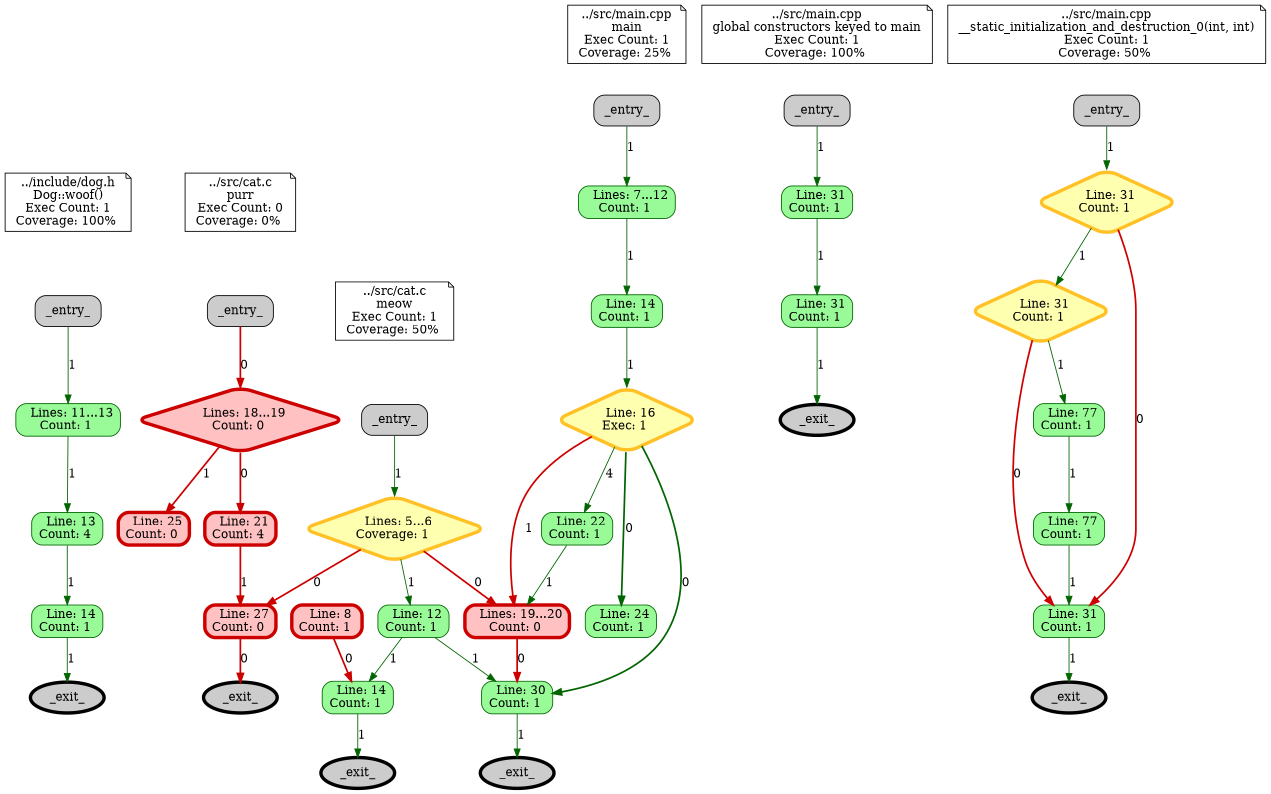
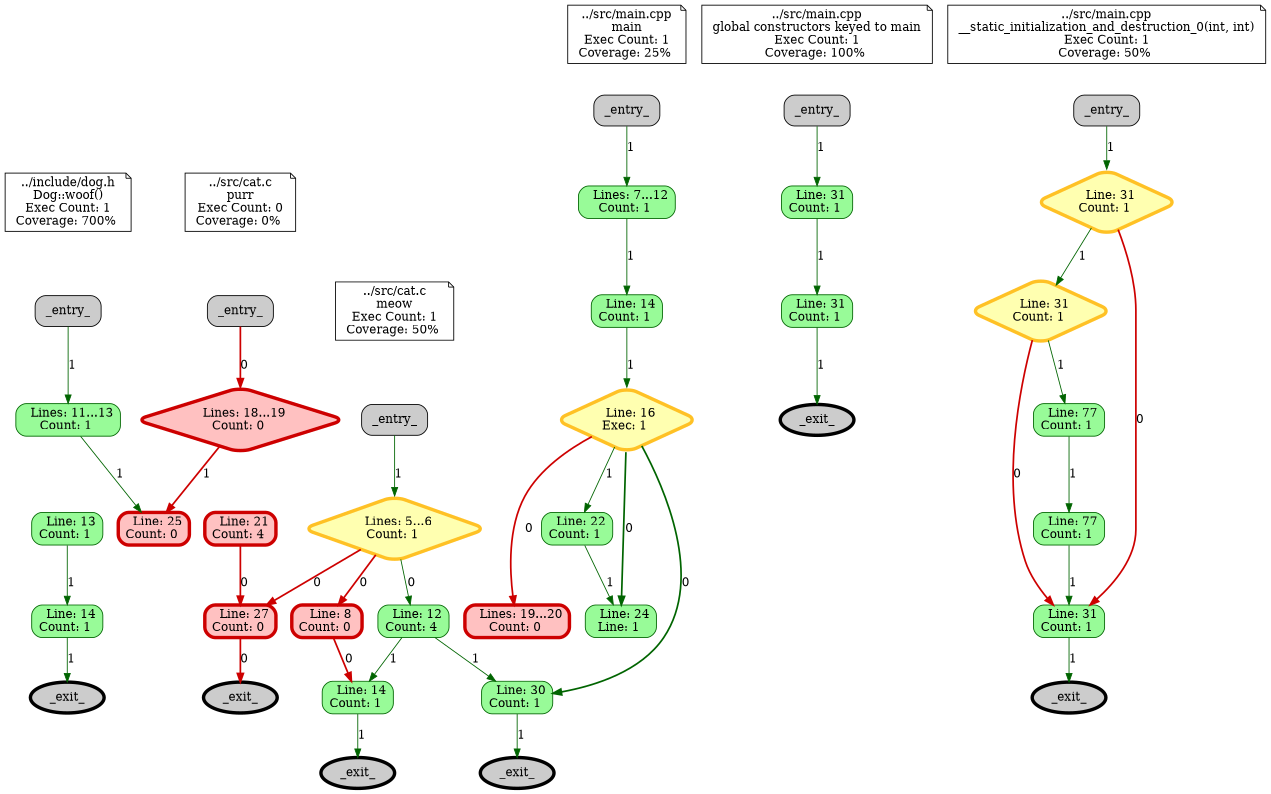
  digraph {
    node [color=black fillcolor=palegreen shape=box style="filled, rounded"]
    edge [color=darkgreen style=solid]
-   n1 [fillcolor=grey100 label=< ../include/dog.h <br /> Dog::woof() <br /> Exec Count: 1 <br /> Coverage: 100%  > penwidth=1 shape=note style=filled]
+   n1 [fillcolor=grey100 label=< ../include/dog.h <br /> Dog::woof() <br /> Exec Count: 1 <br /> Coverage: 700%  > penwidth=1 shape=note style=filled]
    n2 [fillcolor=grey80 label=< _entry_ >]
    n3 [color=darkgreen label=<  Lines: 11...13<br />Count: 1 >]
-   n4 [color=darkgreen label=<  Line: 13<br />Count: 4 >]
+   n4 [color=darkgreen label=<  Line: 13<br />Count: 1 >]
    n5 [color=darkgreen label=<  Line: 14<br />Count: 1 >]
    n6 [fillcolor=grey80 label=< _exit_ > penwidth=4 shape=ellipse]
    n7 [fillcolor=grey100 label=< ../src/cat.c <br /> purr <br /> Exec Count: 0 <br /> Coverage: 0%  > penwidth=1 shape=note style=filled]
    n8 [fillcolor=grey80 label=< _entry_ >]
    n9 [color=red3 fillcolor=rosybrown1 label=<  Lines: 18...19<br />Count: 0 > penwidth=4 shape=diamond]
    n10 [color=red3 fillcolor=rosybrown1 label=<  Line: 21<br />Count: 4 > penwidth=4]
    n11 [color=red3 fillcolor=rosybrown1 label=<  Line: 25<br />Count: 0 > penwidth=4]
    n12 [color=red3 fillcolor=rosybrown1 label=<  Line: 27<br />Count: 0 > penwidth=4]
    n13 [fillcolor=grey80 label=< _exit_ > penwidth=4 shape=ellipse]
    n14 [fillcolor=grey100 label=< ../src/cat.c <br /> meow <br /> Exec Count: 1 <br /> Coverage: 50%  > penwidth=1 shape=note style=filled]
    n15 [fillcolor=grey80 label=< _entry_ >]
-   n16 [color=goldenrod1 fillcolor="#FFFFB0" label=<  Lines: 5...6<br />Coverage: 1 > penwidth=4 shape=diamond]
-   n17 [color=red3 fillcolor=rosybrown1 label=<  Line: 8<br />Count: 1 > penwidth=4]
-   n18 [color=darkgreen label=<  Line: 12<br />Count: 1 >]
+   n16 [color=goldenrod1 fillcolor="#FFFFB0" label=<  Lines: 5...6<br />Count: 1 > penwidth=4 shape=diamond]
+   n17 [color=red3 fillcolor=rosybrown1 label=<  Line: 8<br />Count: 0 > penwidth=4]
+   n18 [color=darkgreen label=<  Line: 12<br />Count: 4 >]
    n19 [color=darkgreen label=<  Line: 14<br />Count: 1 >]
    n20 [fillcolor=grey80 label=< _exit_ > penwidth=4 shape=ellipse]
    n21 [fillcolor=grey100 label=< ../src/main.cpp <br /> global constructors keyed to main <br /> Exec Count: 1 <br /> Coverage: 100%  > penwidth=1 shape=note style=filled]
    n22 [fillcolor=grey80 label=< _entry_ >]
    n23 [color=darkgreen label=<  Line: 31<br />Count: 1 >]
    n24 [color=darkgreen label=<  Line: 31<br />Count: 1 >]
    n25 [fillcolor=grey80 label=< _exit_ > penwidth=4 shape=ellipse]
    n26 [fillcolor=grey100 label=< ../src/main.cpp <br /> __static_initialization_and_destruction_0(int, int) <br /> Exec Count: 1 <br /> Coverage: 50%  > penwidth=1 shape=note style=filled]
    n27 [fillcolor=grey80 label=< _entry_ >]
    n28 [color=goldenrod1 fillcolor="#FFFFB0" label=<  Line: 31<br />Count: 1 > penwidth=4 shape=diamond]
    n29 [color=goldenrod1 fillcolor="#FFFFB0" label=<  Line: 31<br />Count: 1 > penwidth=4 shape=diamond]
    n30 [color=darkgreen label=<  Line: 31<br />Count: 1 >]
    n31 [color=darkgreen label=<  Line: 77<br />Count: 1 >]
    n32 [fillcolor=grey80 label=< _exit_ > penwidth=4 shape=ellipse]
    n33 [color=darkgreen label=<  Line: 77<br />Count: 1 >]
    n34 [fillcolor=grey100 label=< ../src/main.cpp <br /> main <br /> Exec Count: 1 <br /> Coverage: 25%  > penwidth=1 shape=note style=filled]
    n35 [fillcolor=grey80 label=< _entry_ >]
    n36 [color=darkgreen label=<  Lines: 7...12<br />Count: 1 >]
    n37 [color=darkgreen label=<  Line: 14<br />Count: 1 >]
    n38 [color=goldenrod1 fillcolor="#FFFFB0" label=<  Line: 16<br />Exec: 1 > penwidth=4 shape=diamond]
    n39 [color=red3 fillcolor=rosybrown1 label=<  Lines: 19...20<br />Count: 0 > penwidth=4]
    n40 [color=darkgreen label=<  Line: 22<br />Count: 1 >]
-   n41 [color=darkgreen label=<  Line: 24<br />Count: 1 >]
+   n41 [color=darkgreen label=<  Line: 24<br />Line: 1 >]
    n42 [color=darkgreen label=<  Line: 30<br />Count: 1 >]
    n43 [fillcolor=grey80 label=< _exit_ > penwidth=4 shape=ellipse]
    subgraph sub_1 {
      subgraph sub_2 {
        n1
        n2
        n3
        n4
        n5
        n6
      }
    }
    subgraph sub_3 {
      subgraph sub_4 {
        n7
        n8
        n9
        n10
        n11
        n12
        n13
      }
      subgraph sub_5 {
        n14
        n15
        n16
        n17
        n18
        n19
        n20
      }
    }
    subgraph sub_6 {
      subgraph sub_7 {
        n21
        n22
        n23
        n24
        n25
      }
      subgraph sub_8 {
        n26
        n27
        n28
        n29
        n30
        n31
        n32
        n33
      }
      subgraph sub_9 {
        n34
        n35
        n36
        n37
        n38
        n39
        n40
        n41
        n42
        n43
      }
    }
    n1 -> n2 [color=black style=invis]
    n2 -> n3 [label=1]
-   n3 -> n4 [label=1]
+   n3 -> n11 [label=1]
    n4 -> n5 [label=1]
    n5 -> n6 [label=1]
    n7 -> n8 [color=black style=invis]
    n8 -> n9 [color=red3 label=0 penwidth=2]
-   n9 -> n10 [color=red3 label=0 penwidth=2]
    n9 -> n11 [color=red3 label=1 penwidth=2]
-   n10 -> n12 [color=red3 label=1 penwidth=2]
+   n10 -> n12 [color=red3 label=0 penwidth=2]
    n12 -> n13 [color=red3 label=0 penwidth=2]
    n14 -> n15 [color=black style=invis]
    n15 -> n16 [label=1]
    n16 -> n12 [color=red3 label=0 penwidth=2]
-   n16 -> n39 [color=red3 label=0 penwidth=2]
-   n16 -> n18 [label=1]
+   n16 -> n17 [color=red3 label=0 penwidth=2]
+   n16 -> n18 [label=0]
    n17 -> n19 [color=red3 label=0 penwidth=2]
    n18 -> n19 [label=1]
    n18 -> n42 [label=1]
    n19 -> n20 [label=1]
    n21 -> n22 [color=black style=invis]
    n22 -> n23 [label=1]
    n23 -> n24 [label=1]
    n24 -> n25 [label=1]
    n26 -> n27 [color=black style=invis]
    n27 -> n28 [label=1]
    n28 -> n29 [label=1]
    n28 -> n30 [color=red3 label=0 penwidth=2]
    n29 -> n30 [color=red3 label=0 penwidth=2]
    n29 -> n31 [label=1]
    n30 -> n32 [label=1]
    n31 -> n33 [label=1]
    n33 -> n30 [label=1]
    n34 -> n35 [color=black style=invis]
    n35 -> n36 [label=1]
    n36 -> n37 [label=1]
    n37 -> n38 [label=1]
-   n38 -> n39 [color=red3 label=1 penwidth=2]
-   n38 -> n40 [label=4]
+   n38 -> n39 [color=red3 label=0 penwidth=2]
+   n38 -> n40 [label=1]
    n38 -> n41 [label=0 penwidth=2]
    n38 -> n42 [label=0 penwidth=2]
-   n39 -> n42 [color=red3 label=0 penwidth=2]
-   n40 -> n39 [label=1]
+   n40 -> n41 [label=1]
    n42 -> n43 [label=1]
  }
